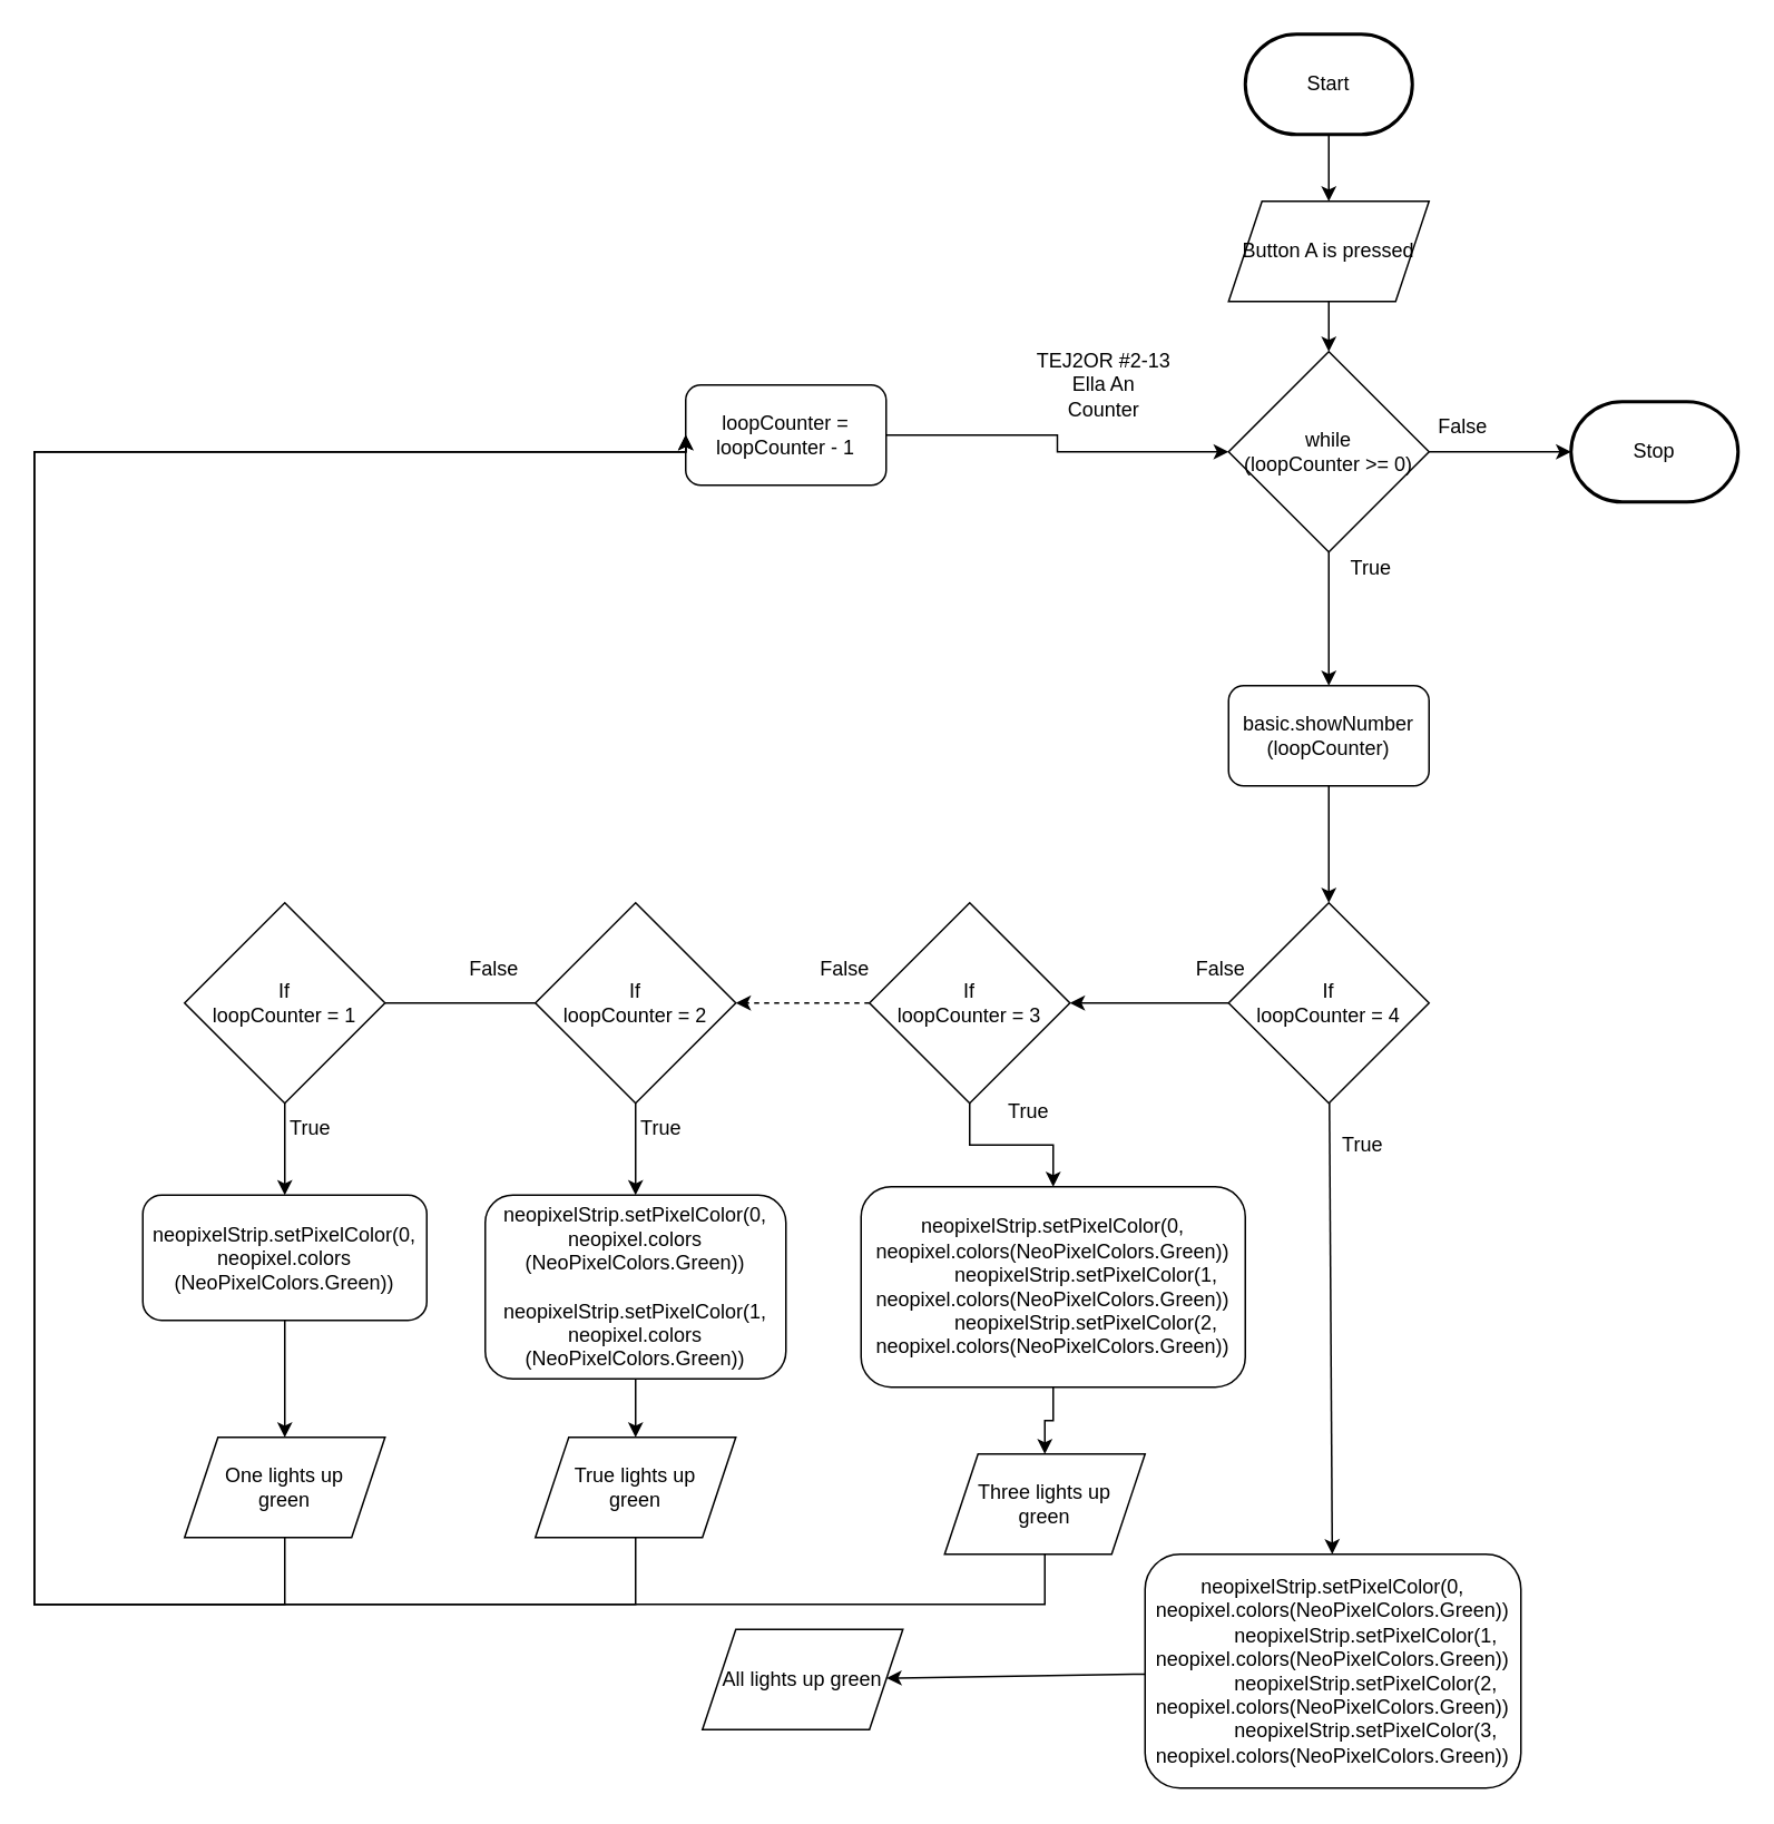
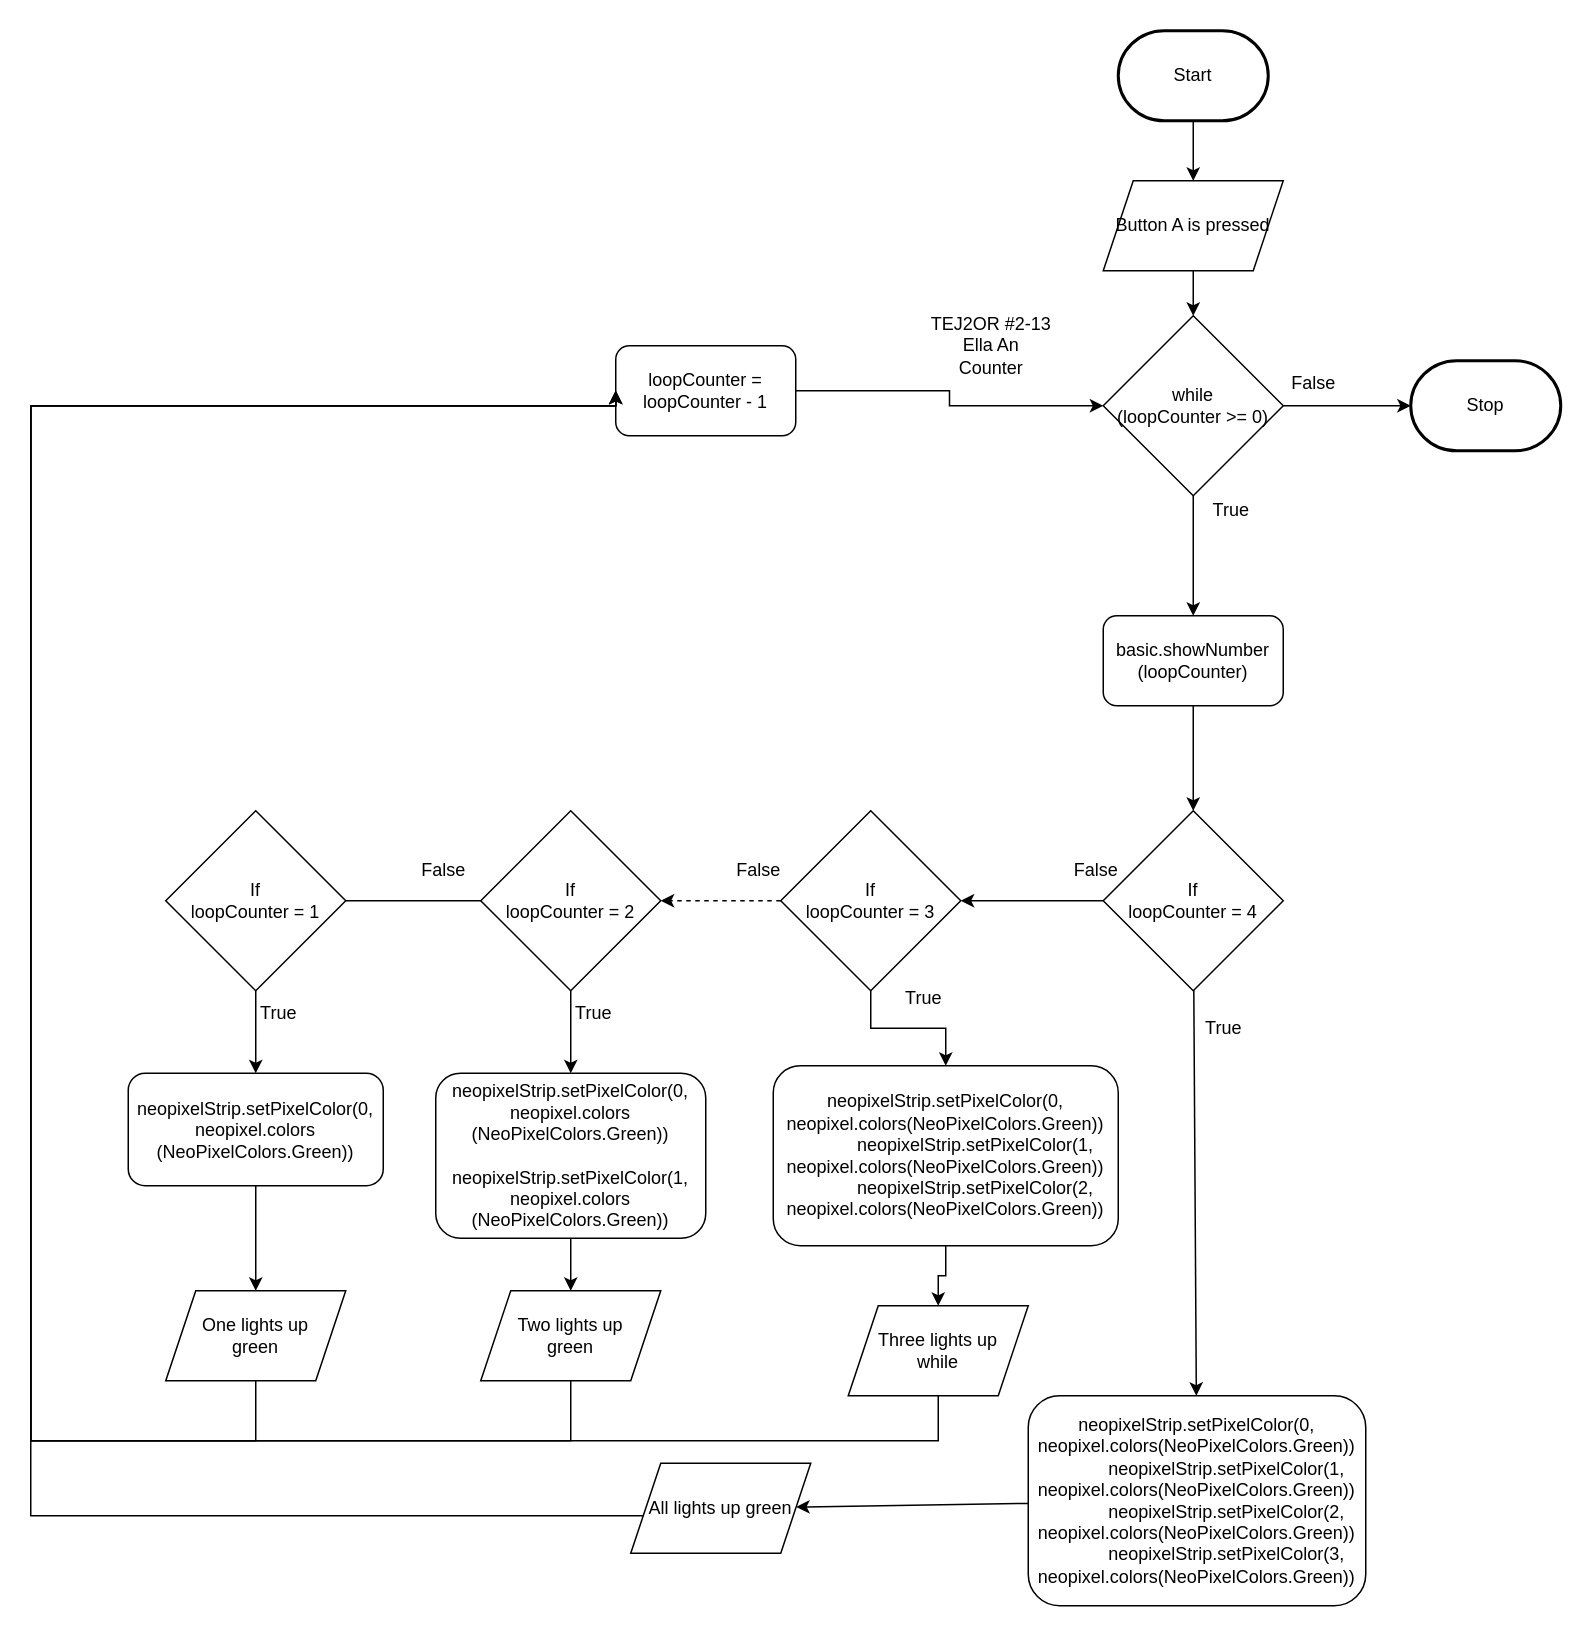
  <mxCell id="0" />
  <mxCell id="1" parent="0" />
  <mxCell id="2" value="" style="edgeStyle=none;html=1;" parent="1" source="3" target="6" edge="1"><mxGeometry relative="1" as="geometry" /></mxCell>
  <mxCell id="3" value="Start" style="strokeWidth=2;html=1;shape=mxgraph.flowchart.terminator;whiteSpace=wrap;" parent="1" vertex="1"><mxGeometry x="745" y="20" width="100" height="60" as="geometry" /></mxCell>
  <mxCell id="4" value="Stop" style="strokeWidth=2;html=1;shape=mxgraph.flowchart.terminator;whiteSpace=wrap;" parent="1" vertex="1"><mxGeometry x="940" y="240" width="100" height="60" as="geometry" /></mxCell>
  <mxCell id="5" value="" style="edgeStyle=none;html=1;" parent="1" source="6" target="11" edge="1"><mxGeometry relative="1" as="geometry" /></mxCell>
  <mxCell id="6" value="Button A is pressed" style="shape=parallelogram;perimeter=parallelogramPerimeter;whiteSpace=wrap;html=1;fixedSize=1;" parent="1" vertex="1"><mxGeometry x="735" y="120" width="120" height="60" as="geometry" /></mxCell>
  <mxCell id="7" value="" style="edgeStyle=orthogonalEdgeStyle;rounded=0;html=1;" parent="1" source="8" target="14" edge="1"><mxGeometry relative="1" as="geometry" /></mxCell>
  <mxCell id="8" value="basic.showNumber&lt;br&gt;(loopCounter)" style="rounded=1;whiteSpace=wrap;html=1;" parent="1" vertex="1"><mxGeometry x="735" y="410" width="120" height="60" as="geometry" /></mxCell>
  <mxCell id="9" value="" style="edgeStyle=none;html=1;" parent="1" source="11" target="8" edge="1"><mxGeometry relative="1" as="geometry" /></mxCell>
  <mxCell id="10" style="edgeStyle=none;html=1;exitX=1;exitY=0.5;exitDx=0;exitDy=0;entryX=0;entryY=0.5;entryDx=0;entryDy=0;entryPerimeter=0;" parent="1" source="11" target="4" edge="1"><mxGeometry relative="1" as="geometry" /></mxCell>
  <mxCell id="11" value="while&lt;br&gt;(loopCounter &amp;gt;= 0)" style="rhombus;whiteSpace=wrap;html=1;" parent="1" vertex="1"><mxGeometry x="735" y="210" width="120" height="120" as="geometry" /></mxCell>
  <mxCell id="12" value="" style="edgeStyle=none;html=1;" parent="1" source="14" target="18" edge="1"><mxGeometry relative="1" as="geometry" /></mxCell>
  <mxCell id="13" value="" style="edgeStyle=none;html=1;" edge="1" parent="1" source="14" target="26"><mxGeometry relative="1" as="geometry" /></mxCell>
  <mxCell id="14" value="If&lt;br&gt;loopCounter = 4" style="rhombus;whiteSpace=wrap;html=1;" parent="1" vertex="1"><mxGeometry x="735" y="540" width="120" height="120" as="geometry" /></mxCell>
  <mxCell id="15" value="True" style="text;html=1;align=center;verticalAlign=middle;resizable=0;points=[];autosize=1;strokeColor=none;fillColor=none;" parent="1" vertex="1"><mxGeometry x="795" y="325" width="50" height="30" as="geometry" /></mxCell>
  <mxCell id="16" value="False" style="text;html=1;align=center;verticalAlign=middle;resizable=0;points=[];autosize=1;strokeColor=none;fillColor=none;" parent="1" vertex="1"><mxGeometry x="850" y="240" width="50" height="30" as="geometry" /></mxCell>
  <mxCell id="17" value="" style="edgeStyle=none;html=1;" parent="1" source="18" target="20" edge="1"><mxGeometry relative="1" as="geometry" /></mxCell>
  <mxCell id="18" value="&lt;div&gt;neopixelStrip.setPixelColor(0, neopixel.colors(NeoPixelColors.Green))&lt;/div&gt;&lt;div&gt;&amp;nbsp; &amp;nbsp; &amp;nbsp; &amp;nbsp; &amp;nbsp; &amp;nbsp; neopixelStrip.setPixelColor(1, neopixel.colors(NeoPixelColors.Green))&lt;/div&gt;&lt;div&gt;&amp;nbsp; &amp;nbsp; &amp;nbsp; &amp;nbsp; &amp;nbsp; &amp;nbsp; neopixelStrip.setPixelColor(2, neopixel.colors(NeoPixelColors.Green))&lt;/div&gt;&lt;div&gt;&amp;nbsp; &amp;nbsp; &amp;nbsp; &amp;nbsp; &amp;nbsp; &amp;nbsp; neopixelStrip.setPixelColor(3, neopixel.colors(NeoPixelColors.Green))&lt;/div&gt;" style="rounded=1;whiteSpace=wrap;html=1;" parent="1" vertex="1"><mxGeometry x="685" y="930" width="225" height="140" as="geometry" /></mxCell>
+ <mxCell id="19" style="edgeStyle=orthogonalEdgeStyle;rounded=0;html=1;exitX=0;exitY=0.5;exitDx=0;exitDy=0;entryX=0;entryY=0.5;entryDx=0;entryDy=0;" edge="1" parent="1" source="20" target="23"><mxGeometry relative="1" as="geometry"><Array as="points"><mxPoint x="430" y="1010" /><mxPoint x="20" y="1010" /><mxPoint x="20" y="270" /></Array></mxGeometry></mxCell>
  <mxCell id="20" value="All lights up green" style="shape=parallelogram;perimeter=parallelogramPerimeter;whiteSpace=wrap;html=1;fixedSize=1;" parent="1" vertex="1"><mxGeometry x="420" y="975" width="120" height="60" as="geometry" /></mxCell>
  <mxCell id="21" value="True" style="text;html=1;align=center;verticalAlign=middle;resizable=0;points=[];autosize=1;strokeColor=none;fillColor=none;" parent="1" vertex="1"><mxGeometry x="790" y="670" width="50" height="30" as="geometry" /></mxCell>
  <mxCell id="22" style="edgeStyle=orthogonalEdgeStyle;rounded=0;html=1;exitX=1;exitY=0.5;exitDx=0;exitDy=0;" edge="1" parent="1" source="23" target="11"><mxGeometry relative="1" as="geometry" /></mxCell>
  <mxCell id="23" value="loopCounter = loopCounter - 1" style="rounded=1;whiteSpace=wrap;html=1;" parent="1" vertex="1"><mxGeometry x="410" y="230" width="120" height="60" as="geometry" /></mxCell>
  <mxCell id="24" value="" style="edgeStyle=none;html=1;dashed=1;" edge="1" parent="1" source="26" target="29"><mxGeometry relative="1" as="geometry" /></mxCell>
  <mxCell id="25" value="" style="edgeStyle=orthogonalEdgeStyle;html=1;rounded=0;" edge="1" parent="1" source="26" target="36"><mxGeometry relative="1" as="geometry" /></mxCell>
  <mxCell id="26" value="If&lt;br&gt;loopCounter = 3" style="rhombus;whiteSpace=wrap;html=1;" vertex="1" parent="1"><mxGeometry x="520" y="540" width="120" height="120" as="geometry" /></mxCell>
  <mxCell id="27" value="" style="edgeStyle=none;html=1;endArrow=none;" edge="1" parent="1" source="29" target="31"><mxGeometry relative="1" as="geometry" /></mxCell>
  <mxCell id="28" value="" style="edgeStyle=orthogonalEdgeStyle;rounded=0;html=1;" edge="1" parent="1" source="29" target="38"><mxGeometry relative="1" as="geometry" /></mxCell>
  <mxCell id="29" value="If&lt;br&gt;loopCounter = 2" style="rhombus;whiteSpace=wrap;html=1;" vertex="1" parent="1"><mxGeometry x="320" y="540" width="120" height="120" as="geometry" /></mxCell>
  <mxCell id="30" value="" style="edgeStyle=orthogonalEdgeStyle;rounded=0;html=1;" edge="1" parent="1" source="31" target="40"><mxGeometry relative="1" as="geometry" /></mxCell>
  <mxCell id="31" value="If&lt;br&gt;loopCounter = 1" style="rhombus;whiteSpace=wrap;html=1;" vertex="1" parent="1"><mxGeometry x="110" y="540" width="120" height="120" as="geometry" /></mxCell>
  <mxCell id="32" value="False" style="text;html=1;align=center;verticalAlign=middle;resizable=0;points=[];autosize=1;strokeColor=none;fillColor=none;" vertex="1" parent="1"><mxGeometry x="705" y="565" width="50" height="30" as="geometry" /></mxCell>
  <mxCell id="33" value="False" style="text;html=1;align=center;verticalAlign=middle;resizable=0;points=[];autosize=1;strokeColor=none;fillColor=none;" vertex="1" parent="1"><mxGeometry x="480" y="565" width="50" height="30" as="geometry" /></mxCell>
  <mxCell id="34" value="False" style="text;html=1;align=center;verticalAlign=middle;resizable=0;points=[];autosize=1;strokeColor=none;fillColor=none;" vertex="1" parent="1"><mxGeometry x="270" y="565" width="50" height="30" as="geometry" /></mxCell>
  <mxCell id="35" value="" style="edgeStyle=orthogonalEdgeStyle;rounded=0;html=1;" edge="1" parent="1" source="36" target="42"><mxGeometry relative="1" as="geometry" /></mxCell>
  <mxCell id="36" value="&lt;div&gt;neopixelStrip.setPixelColor(0, neopixel.colors(NeoPixelColors.Green))&lt;/div&gt;&lt;div&gt;&amp;nbsp; &amp;nbsp; &amp;nbsp; &amp;nbsp; &amp;nbsp; &amp;nbsp; neopixelStrip.setPixelColor(1, neopixel.colors(NeoPixelColors.Green))&lt;/div&gt;&lt;div&gt;&amp;nbsp; &amp;nbsp; &amp;nbsp; &amp;nbsp; &amp;nbsp; &amp;nbsp; neopixelStrip.setPixelColor(2, neopixel.colors(NeoPixelColors.Green))&lt;/div&gt;" style="rounded=1;whiteSpace=wrap;html=1;" vertex="1" parent="1"><mxGeometry x="515" y="710" width="230" height="120" as="geometry" /></mxCell>
  <mxCell id="37" value="" style="edgeStyle=orthogonalEdgeStyle;rounded=0;html=1;" edge="1" parent="1" source="38" target="44"><mxGeometry relative="1" as="geometry" /></mxCell>
  <mxCell id="38" value="&lt;div&gt;neopixelStrip.setPixelColor(0, neopixel.colors&lt;/div&gt;&lt;div&gt;(NeoPixelColors.Green))&lt;/div&gt;&lt;div&gt;&amp;nbsp; &amp;nbsp; &amp;nbsp; &amp;nbsp; &amp;nbsp; &amp;nbsp; neopixelStrip.setPixelColor(1, neopixel.colors&lt;/div&gt;&lt;div&gt;(NeoPixelColors.Green))&lt;/div&gt;" style="rounded=1;whiteSpace=wrap;html=1;" vertex="1" parent="1"><mxGeometry x="290" y="715" width="180" height="110" as="geometry" /></mxCell>
  <mxCell id="39" value="" style="edgeStyle=orthogonalEdgeStyle;rounded=0;html=1;" edge="1" parent="1" source="40" target="46"><mxGeometry relative="1" as="geometry" /></mxCell>
  <mxCell id="40" value="neopixelStrip.setPixelColor(0, neopixel.colors&lt;br&gt;(NeoPixelColors.Green))" style="rounded=1;whiteSpace=wrap;html=1;" vertex="1" parent="1"><mxGeometry x="85" y="715" width="170" height="75" as="geometry" /></mxCell>
  <mxCell id="41" style="edgeStyle=orthogonalEdgeStyle;rounded=0;html=1;exitX=0.5;exitY=1;exitDx=0;exitDy=0;entryX=0;entryY=0.5;entryDx=0;entryDy=0;" edge="1" parent="1" source="42" target="23"><mxGeometry relative="1" as="geometry"><Array as="points"><mxPoint x="625" y="960" /><mxPoint x="20" y="960" /><mxPoint x="20" y="270" /></Array></mxGeometry></mxCell>
- <mxCell id="42" value="Three lights up&lt;br&gt;green" style="shape=parallelogram;perimeter=parallelogramPerimeter;whiteSpace=wrap;html=1;fixedSize=1;" vertex="1" parent="1"><mxGeometry x="565" y="870" width="120" height="60" as="geometry" /></mxCell>
+ <mxCell id="42" value="Three lights up&lt;br&gt;while" style="shape=parallelogram;perimeter=parallelogramPerimeter;whiteSpace=wrap;html=1;fixedSize=1;" vertex="1" parent="1"><mxGeometry x="565" y="870" width="120" height="60" as="geometry" /></mxCell>
  <mxCell id="43" style="edgeStyle=orthogonalEdgeStyle;rounded=0;html=1;entryX=0;entryY=0.5;entryDx=0;entryDy=0;" edge="1" parent="1" source="44" target="23"><mxGeometry relative="1" as="geometry"><Array as="points"><mxPoint x="380" y="960" /><mxPoint x="20" y="960" /><mxPoint x="20" y="270" /></Array></mxGeometry></mxCell>
- <mxCell id="44" value="True lights up &lt;br&gt;green" style="shape=parallelogram;perimeter=parallelogramPerimeter;whiteSpace=wrap;html=1;fixedSize=1;" vertex="1" parent="1"><mxGeometry x="320" y="860" width="120" height="60" as="geometry" /></mxCell>
+ <mxCell id="44" value="Two lights up &lt;br&gt;green" style="shape=parallelogram;perimeter=parallelogramPerimeter;whiteSpace=wrap;html=1;fixedSize=1;" vertex="1" parent="1"><mxGeometry x="320" y="860" width="120" height="60" as="geometry" /></mxCell>
  <mxCell id="45" style="edgeStyle=orthogonalEdgeStyle;rounded=0;html=1;exitX=0.5;exitY=1;exitDx=0;exitDy=0;entryX=0;entryY=0.5;entryDx=0;entryDy=0;" edge="1" parent="1" source="46" target="23"><mxGeometry relative="1" as="geometry"><Array as="points"><mxPoint x="170" y="960" /><mxPoint x="20" y="960" /><mxPoint x="20" y="270" /></Array></mxGeometry></mxCell>
  <mxCell id="46" value="One lights up&lt;br&gt;green" style="shape=parallelogram;perimeter=parallelogramPerimeter;whiteSpace=wrap;html=1;fixedSize=1;" vertex="1" parent="1"><mxGeometry x="110" y="860" width="120" height="60" as="geometry" /></mxCell>
  <mxCell id="47" value="True" style="text;html=1;align=center;verticalAlign=middle;resizable=0;points=[];autosize=1;strokeColor=none;fillColor=none;" vertex="1" parent="1"><mxGeometry x="590" y="650" width="50" height="30" as="geometry" /></mxCell>
  <mxCell id="48" value="True" style="text;html=1;align=center;verticalAlign=middle;resizable=0;points=[];autosize=1;strokeColor=none;fillColor=none;" vertex="1" parent="1"><mxGeometry x="370" y="660" width="50" height="30" as="geometry" /></mxCell>
  <mxCell id="49" value="True" style="text;html=1;align=center;verticalAlign=middle;resizable=0;points=[];autosize=1;strokeColor=none;fillColor=none;" vertex="1" parent="1"><mxGeometry x="160" y="660" width="50" height="30" as="geometry" /></mxCell>
  <mxCell id="50" value="TEJ2OR&amp;nbsp;#2-13&lt;br&gt;Ella An&lt;br&gt;Counter" style="text;html=1;align=center;verticalAlign=middle;resizable=0;points=[];autosize=1;strokeColor=none;fillColor=none;" vertex="1" parent="1"><mxGeometry x="610" y="200" width="100" height="60" as="geometry" /></mxCell>
